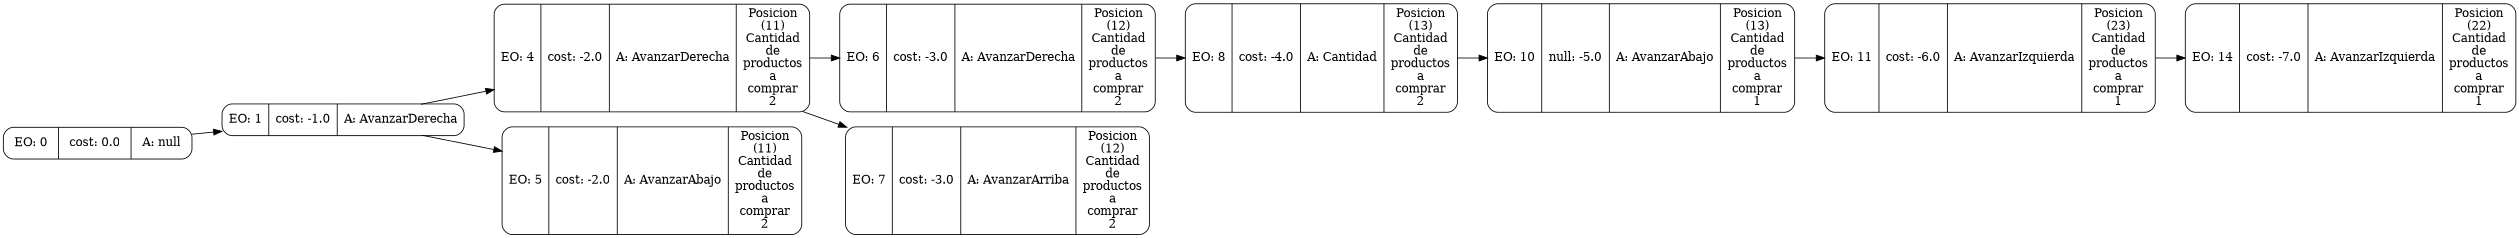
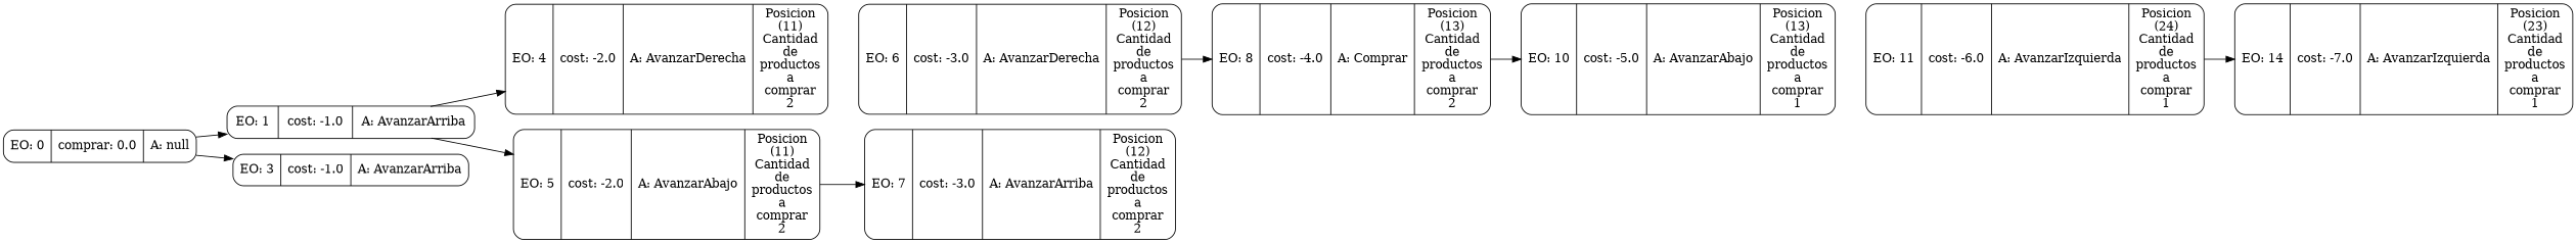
  digraph {
    rankdir=LR
    node [shape=Mrecord]
-   n1 [label="{EO: 0|cost: 0.0|A: null}"]
-   n2 [label="{EO: 1|cost: -1.0|A: AvanzarDerecha}"]
+   n1 [label="{EO: 0|comprar: 0.0|A: null}"]
+   n2 [label="{EO: 1|cost: -1.0|A: AvanzarArriba}"]
+   n3 [label="{EO: 3|cost: -1.0|A: AvanzarArriba}"]
    n4 [label="{EO: 4|cost: -2.0|A: AvanzarDerecha|Posicion\n(11)\nCantidad\nde\nproductos\na\ncomprar\n2}"]
    n5 [label="{EO: 5|cost: -2.0|A: AvanzarAbajo|Posicion\n(11)\nCantidad\nde\nproductos\na\ncomprar\n2}"]
    n6 [label="{EO: 6|cost: -3.0|A: AvanzarDerecha|Posicion\n(12)\nCantidad\nde\nproductos\na\ncomprar\n2}"]
    n7 [label="{EO: 7|cost: -3.0|A: AvanzarArriba|Posicion\n(12)\nCantidad\nde\nproductos\na\ncomprar\n2}"]
-   n8 [label="{EO: 8|cost: -4.0|A: Cantidad|Posicion\n(13)\nCantidad\nde\nproductos\na\ncomprar\n2}"]
-   n9 [label="{EO: 10|null: -5.0|A: AvanzarAbajo|Posicion\n(13)\nCantidad\nde\nproductos\na\ncomprar\n1}"]
-   n10 [label="{EO: 11|cost: -6.0|A: AvanzarIzquierda|Posicion\n(23)\nCantidad\nde\nproductos\na\ncomprar\n1}"]
-   n11 [label="{EO: 14|cost: -7.0|A: AvanzarIzquierda|Posicion\n(22)\nCantidad\nde\nproductos\na\ncomprar\n1}"]
+   n8 [label="{EO: 8|cost: -4.0|A: Comprar|Posicion\n(13)\nCantidad\nde\nproductos\na\ncomprar\n2}"]
+   n9 [label="{EO: 10|cost: -5.0|A: AvanzarAbajo|Posicion\n(13)\nCantidad\nde\nproductos\na\ncomprar\n1}"]
+   n10 [label="{EO: 11|cost: -6.0|A: AvanzarIzquierda|Posicion\n(24)\nCantidad\nde\nproductos\na\ncomprar\n1}"]
+   n11 [label="{EO: 14|cost: -7.0|A: AvanzarIzquierda|Posicion\n(23)\nCantidad\nde\nproductos\na\ncomprar\n1}"]
    n1 -> n2
+   n1 -> n3
    n2 -> n4
    n2 -> n5
-   n4 -> n6
-   n4 -> n7
+   n5 -> n7
    n6 -> n8
    n8 -> n9
-   n9 -> n10
    n10 -> n11
  }
